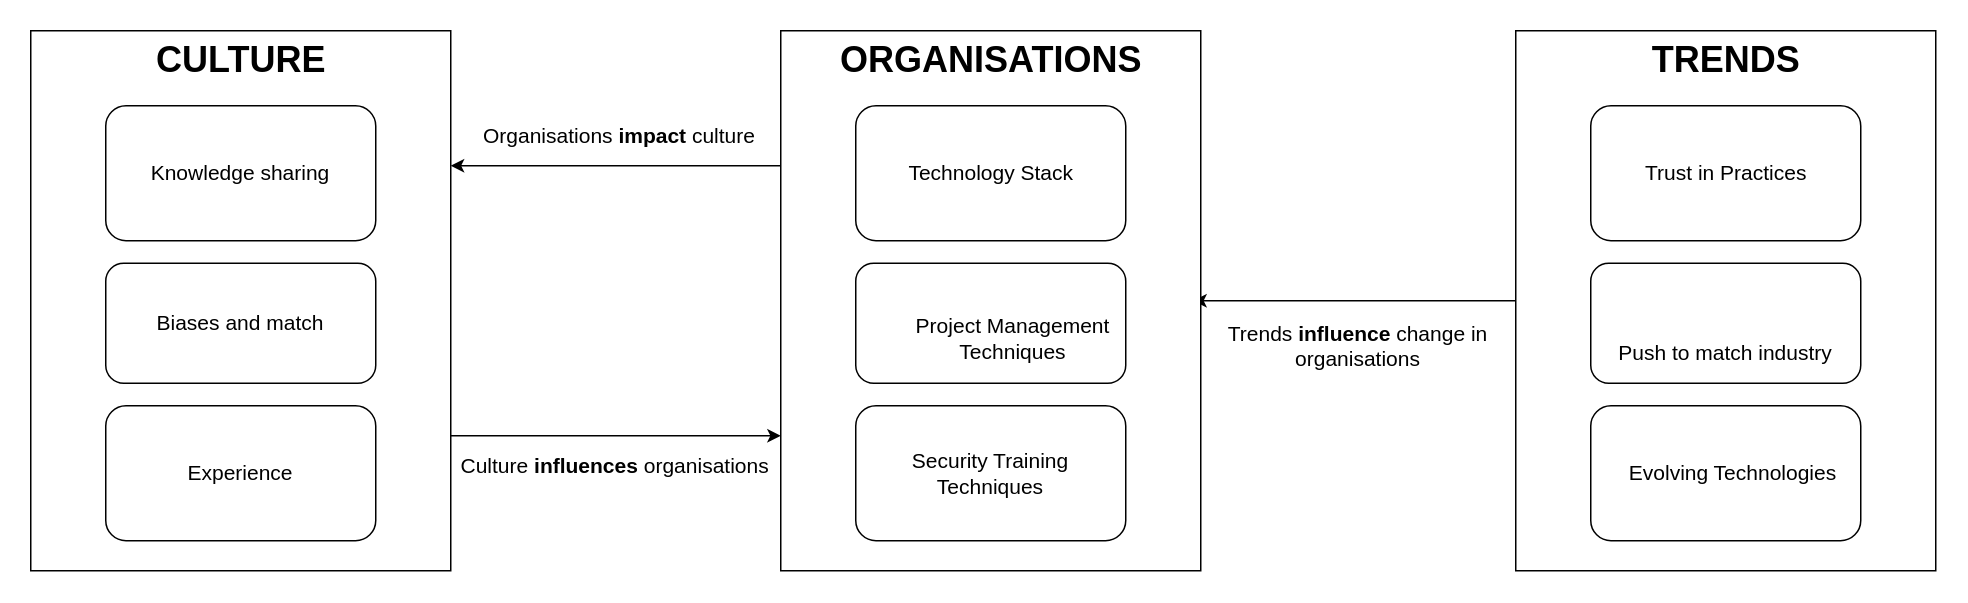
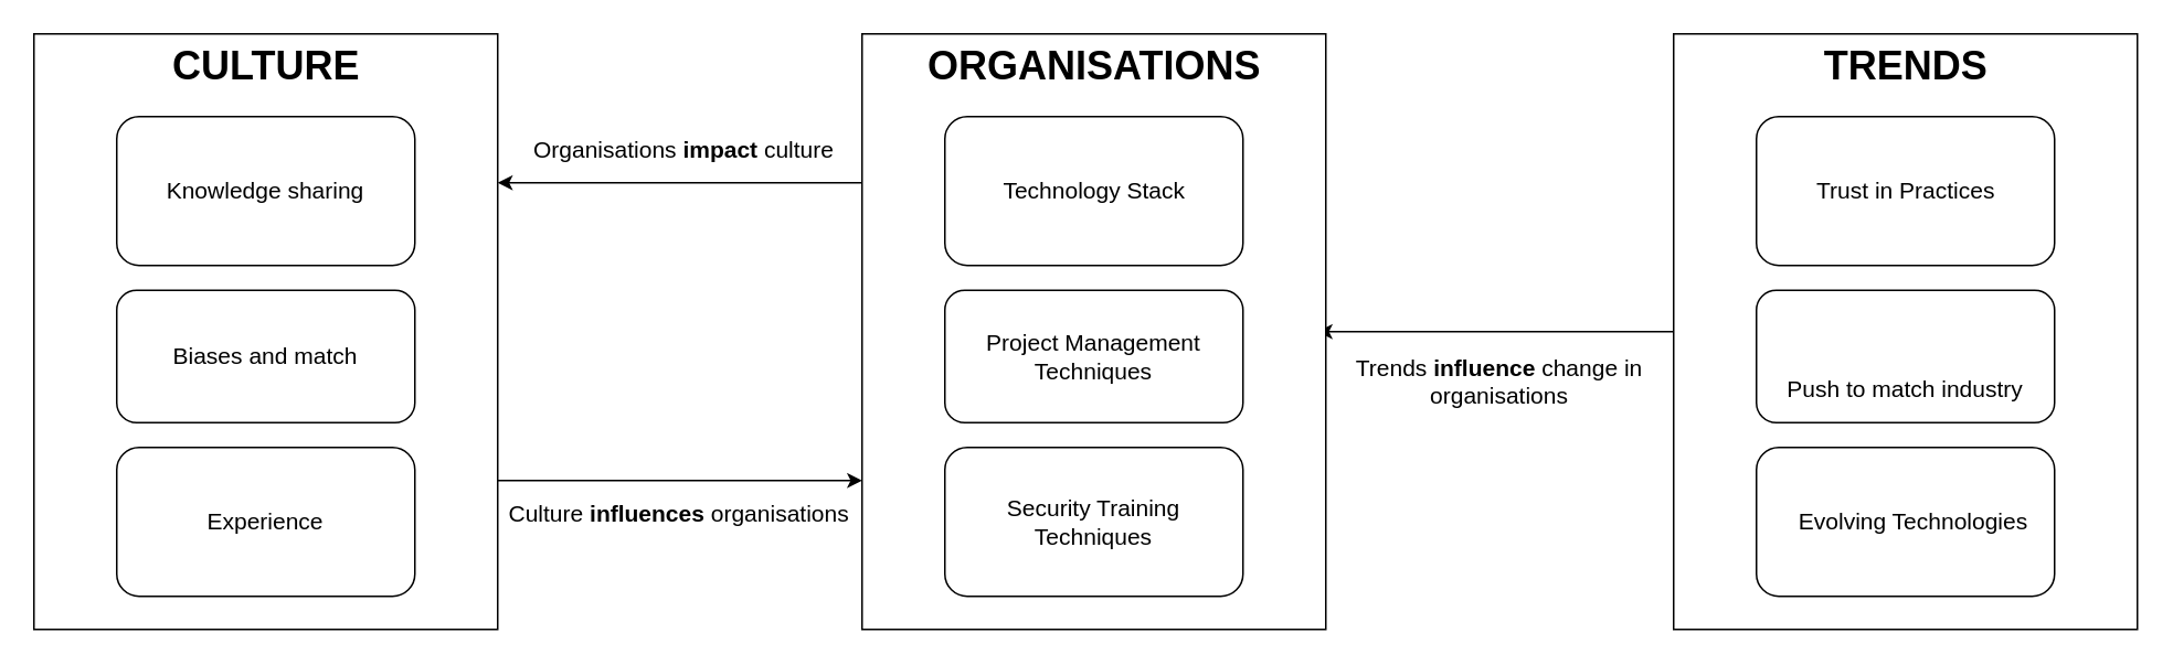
  <mxCell id="0" />
  <mxCell id="1" parent="0" />
  <mxCell id="2" style="edgeStyle=orthogonalEdgeStyle;rounded=0;orthogonalLoop=1;jettySize=auto;html=1;entryX=1;entryY=0.5;entryDx=0;entryDy=0;" parent="1" edge="1"><mxGeometry relative="1" as="geometry"><mxPoint x="1010" y="200" as="sourcePoint" /><mxPoint x="795" y="200" as="targetPoint" /></mxGeometry></mxCell>
  <mxCell id="3" style="edgeStyle=orthogonalEdgeStyle;rounded=0;orthogonalLoop=1;jettySize=auto;html=1;exitX=1;exitY=0.75;exitDx=0;exitDy=0;entryX=0;entryY=0.75;entryDx=0;entryDy=0;" edge="1" parent="1" source="4" target="16"><mxGeometry relative="1" as="geometry" /></mxCell>
  <mxCell id="4" value="" style="rounded=0;whiteSpace=wrap;html=1;" parent="1" vertex="1"><mxGeometry x="20" y="20" width="280" height="360" as="geometry" /></mxCell>
  <mxCell id="5" value="" style="rounded=1;whiteSpace=wrap;html=1;" parent="1" vertex="1"><mxGeometry x="70" y="175" width="180" height="80" as="geometry" /></mxCell>
  <mxCell id="6" value="&lt;font style=&quot;font-size: 14px&quot;&gt;Biases and match&lt;/font&gt;" style="text;html=1;strokeColor=none;fillColor=none;align=center;verticalAlign=middle;whiteSpace=wrap;rounded=0;" parent="1" vertex="1"><mxGeometry x="90" y="205" width="140" height="20" as="geometry" /></mxCell>
  <mxCell id="7" value="CULTURE" style="text;strokeColor=none;fillColor=none;html=1;fontSize=24;fontStyle=1;verticalAlign=middle;align=center;" parent="1" vertex="1"><mxGeometry x="110" y="20" width="100" height="40" as="geometry" /></mxCell>
  <mxCell id="8" value="" style="rounded=1;whiteSpace=wrap;html=1;" parent="1" vertex="1"><mxGeometry x="70" y="70" width="180" height="90" as="geometry" /></mxCell>
  <mxCell id="9" value="&lt;font style=&quot;font-size: 14px&quot;&gt;Knowledge sharing&lt;/font&gt;" style="text;html=1;strokeColor=none;fillColor=none;align=center;verticalAlign=middle;whiteSpace=wrap;rounded=0;" parent="1" vertex="1"><mxGeometry x="91.25" y="110" width="137.5" height="10" as="geometry" /></mxCell>
  <mxCell id="10" value="&lt;font style=&quot;font-size: 14px&quot;&gt;Organisations&amp;nbsp;&lt;b&gt;impact&lt;/b&gt; culture&lt;/font&gt;" style="text;html=1;strokeColor=none;fillColor=none;align=left;verticalAlign=middle;whiteSpace=wrap;rounded=0;" parent="1" vertex="1"><mxGeometry x="320" y="80" width="190" height="20" as="geometry" /></mxCell>
  <mxCell id="11" value="&lt;font style=&quot;font-size: 14px&quot;&gt;Trends &lt;b&gt;influence&lt;/b&gt; change in organisations&lt;/font&gt;" style="text;html=1;strokeColor=none;fillColor=none;align=center;verticalAlign=middle;whiteSpace=wrap;rounded=0;" parent="1" vertex="1"><mxGeometry x="800" y="220" width="210" height="20" as="geometry" /></mxCell>
  <mxCell id="12" value="" style="rounded=1;whiteSpace=wrap;html=1;" parent="1" vertex="1"><mxGeometry x="70" y="270" width="180" height="90" as="geometry" /></mxCell>
  <mxCell id="13" value="&lt;font style=&quot;font-size: 14px&quot;&gt;Experience&lt;/font&gt;" style="text;html=1;strokeColor=none;fillColor=none;align=center;verticalAlign=middle;whiteSpace=wrap;rounded=0;" parent="1" vertex="1"><mxGeometry x="110" y="305" width="100" height="20" as="geometry" /></mxCell>
  <mxCell id="14" value="&lt;font style=&quot;font-size: 14px&quot;&gt;Culture &lt;b&gt;influences&lt;/b&gt; organisations&lt;/font&gt;" style="text;html=1;strokeColor=none;fillColor=none;align=left;verticalAlign=middle;whiteSpace=wrap;rounded=0;" parent="1" vertex="1"><mxGeometry x="305" y="300" width="225" height="20" as="geometry" /></mxCell>
  <mxCell id="15" style="edgeStyle=orthogonalEdgeStyle;rounded=0;orthogonalLoop=1;jettySize=auto;html=1;exitX=0;exitY=0.25;exitDx=0;exitDy=0;entryX=1;entryY=0.25;entryDx=0;entryDy=0;" edge="1" parent="1" source="16" target="4"><mxGeometry relative="1" as="geometry" /></mxCell>
  <mxCell id="16" value="" style="rounded=0;whiteSpace=wrap;html=1;" vertex="1" parent="1"><mxGeometry x="520" y="20" width="280" height="360" as="geometry" /></mxCell>
  <mxCell id="17" value="" style="rounded=1;whiteSpace=wrap;html=1;" vertex="1" parent="1"><mxGeometry x="570" y="175" width="180" height="80" as="geometry" /></mxCell>
- <mxCell id="18" value="&lt;font style=&quot;font-size: 14px&quot;&gt;Project Management Techniques&lt;/font&gt;" style="text;html=1;strokeColor=none;fillColor=none;align=center;verticalAlign=middle;whiteSpace=wrap;rounded=0;" vertex="1" parent="1"><mxGeometry x="605" y="215" width="140" height="20" as="geometry" /></mxCell>
+ <mxCell id="18" value="&lt;font style=&quot;font-size: 14px&quot;&gt;Project Management Techniques&lt;/font&gt;" style="text;html=1;strokeColor=none;fillColor=none;align=center;verticalAlign=middle;whiteSpace=wrap;rounded=0;" vertex="1" parent="1"><mxGeometry x="590" y="205" width="140" height="20" as="geometry" /></mxCell>
  <mxCell id="19" value="ORGANISATIONS" style="text;strokeColor=none;fillColor=none;html=1;fontSize=24;fontStyle=1;verticalAlign=middle;align=center;" vertex="1" parent="1"><mxGeometry x="610" y="20" width="100" height="40" as="geometry" /></mxCell>
  <mxCell id="20" value="" style="rounded=1;whiteSpace=wrap;html=1;" vertex="1" parent="1"><mxGeometry x="570" y="70" width="180" height="90" as="geometry" /></mxCell>
  <mxCell id="21" value="&lt;font style=&quot;font-size: 14px&quot;&gt;Technology Stack&lt;/font&gt;" style="text;html=1;strokeColor=none;fillColor=none;align=center;verticalAlign=middle;whiteSpace=wrap;rounded=0;" vertex="1" parent="1"><mxGeometry x="602.5" y="110" width="115" height="10" as="geometry" /></mxCell>
  <mxCell id="22" value="" style="rounded=1;whiteSpace=wrap;html=1;" vertex="1" parent="1"><mxGeometry x="570" y="270" width="180" height="90" as="geometry" /></mxCell>
  <mxCell id="23" value="&lt;font style=&quot;font-size: 14px&quot;&gt;Security Training Techniques&lt;/font&gt;" style="text;html=1;strokeColor=none;fillColor=none;align=center;verticalAlign=middle;whiteSpace=wrap;rounded=0;" vertex="1" parent="1"><mxGeometry x="600" y="305" width="120" height="20" as="geometry" /></mxCell>
  <mxCell id="24" value="" style="rounded=0;whiteSpace=wrap;html=1;" vertex="1" parent="1"><mxGeometry x="1010" y="20" width="280" height="360" as="geometry" /></mxCell>
  <mxCell id="25" value="" style="rounded=1;whiteSpace=wrap;html=1;" vertex="1" parent="1"><mxGeometry x="1060" y="175" width="180" height="80" as="geometry" /></mxCell>
  <mxCell id="26" value="&lt;font style=&quot;font-size: 14px&quot;&gt;Push to match industry&lt;/font&gt;" style="text;html=1;strokeColor=none;fillColor=none;align=center;verticalAlign=middle;whiteSpace=wrap;rounded=0;" vertex="1" parent="1"><mxGeometry x="1070" y="225" width="160" height="20" as="geometry" /></mxCell>
  <mxCell id="27" value="TRENDS" style="text;strokeColor=none;fillColor=none;html=1;fontSize=24;fontStyle=1;verticalAlign=middle;align=center;" vertex="1" parent="1"><mxGeometry x="1100" y="20" width="100" height="40" as="geometry" /></mxCell>
  <mxCell id="28" value="" style="rounded=1;whiteSpace=wrap;html=1;" vertex="1" parent="1"><mxGeometry x="1060" y="70" width="180" height="90" as="geometry" /></mxCell>
  <mxCell id="29" value="&lt;font style=&quot;font-size: 14px&quot;&gt;Trust in Practices&lt;/font&gt;" style="text;html=1;strokeColor=none;fillColor=none;align=center;verticalAlign=middle;whiteSpace=wrap;rounded=0;" vertex="1" parent="1"><mxGeometry x="1092.5" y="110" width="115" height="10" as="geometry" /></mxCell>
  <mxCell id="30" value="" style="rounded=1;whiteSpace=wrap;html=1;" vertex="1" parent="1"><mxGeometry x="1060" y="270" width="180" height="90" as="geometry" /></mxCell>
  <mxCell id="31" value="&lt;font style=&quot;font-size: 14px&quot;&gt;Evolving Technologies&lt;/font&gt;" style="text;html=1;strokeColor=none;fillColor=none;align=center;verticalAlign=middle;whiteSpace=wrap;rounded=0;" vertex="1" parent="1"><mxGeometry x="1080" y="305" width="150" height="20" as="geometry" /></mxCell>
